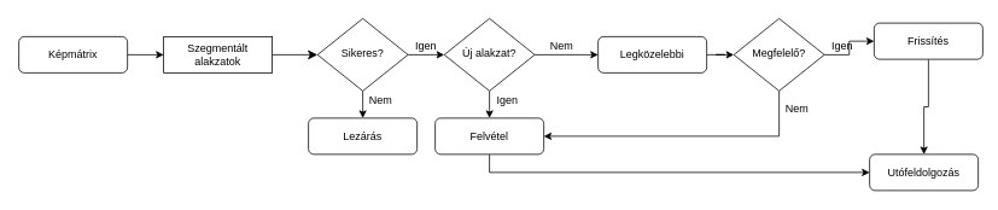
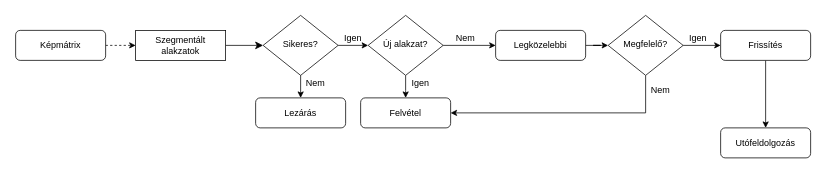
  <mxCell id="0" />
  <mxCell id="1" parent="0" />
  <mxCell id="2" value="" style="rounded=0;html=1;jettySize=auto;orthogonalLoop=1;fontSize=11;endArrow=classic;endFill=1;endSize=8;strokeWidth=1;shadow=0;labelBackgroundColor=none;edgeStyle=orthogonalEdgeStyle;" parent="1" source="3" target="4" edge="1"><mxGeometry relative="1" as="geometry" /></mxCell>
  <mxCell id="3" value="Szegmentált alakzatok" style="whiteSpace=wrap;html=1;fontSize=12;glass=0;strokeWidth=1;shadow=0;rounded=0;" parent="1" vertex="1"><mxGeometry x="180" y="40" width="120" height="40" as="geometry" /></mxCell>
  <mxCell id="4" value="Sikeres?" style="rhombus;whiteSpace=wrap;html=1;shadow=0;fontFamily=Helvetica;fontSize=12;align=center;strokeWidth=1;spacing=6;spacingTop=-4;" parent="1" vertex="1"><mxGeometry x="350" y="20" width="100" height="80" as="geometry" /></mxCell>
- <mxCell id="5" value="" style="edgeStyle=orthogonalEdgeStyle;rounded=0;orthogonalLoop=1;jettySize=auto;html=1;" parent="1" source="6" target="3" edge="1"><mxGeometry relative="1" as="geometry" /></mxCell>
+ <mxCell id="5" value="" style="edgeStyle=orthogonalEdgeStyle;rounded=0;orthogonalLoop=1;jettySize=auto;html=1;dashed=1;" parent="1" source="6" target="3" edge="1"><mxGeometry relative="1" as="geometry" /></mxCell>
  <mxCell id="6" value="Képmátrix" style="rounded=1;whiteSpace=wrap;html=1;fontSize=12;glass=0;strokeWidth=1;shadow=0;" parent="1" vertex="1"><mxGeometry x="20" y="40" width="120" height="40" as="geometry" /></mxCell>
  <mxCell id="7" value="" style="endArrow=classic;html=1;exitX=0.5;exitY=1;exitDx=0;exitDy=0;" edge="1" parent="1" source="4"><mxGeometry width="50" height="50" relative="1" as="geometry"><mxPoint x="440" y="60" as="sourcePoint" /><mxPoint x="400" y="130" as="targetPoint" /></mxGeometry></mxCell>
  <mxCell id="8" value="Lezárás" style="rounded=1;whiteSpace=wrap;html=1;fontSize=12;glass=0;strokeWidth=1;shadow=0;" vertex="1" parent="1"><mxGeometry x="340" y="130" width="120" height="40" as="geometry" /></mxCell>
  <mxCell id="9" value="Nem" style="text;html=1;strokeColor=none;fillColor=none;align=center;verticalAlign=middle;whiteSpace=wrap;rounded=0;" vertex="1" parent="1"><mxGeometry x="400" y="100" width="40" height="20" as="geometry" /></mxCell>
  <mxCell id="10" value="Igen" style="text;html=1;strokeColor=none;fillColor=none;align=center;verticalAlign=middle;whiteSpace=wrap;rounded=0;" vertex="1" parent="1"><mxGeometry x="450" y="40" width="40" height="20" as="geometry" /></mxCell>
  <mxCell id="11" value="" style="edgeStyle=orthogonalEdgeStyle;rounded=0;orthogonalLoop=1;jettySize=auto;html=1;" edge="1" parent="1" source="12"><mxGeometry relative="1" as="geometry"><mxPoint x="540" y="130" as="targetPoint" /></mxGeometry></mxCell>
  <mxCell id="12" value="Új alakzat?" style="rhombus;whiteSpace=wrap;html=1;shadow=0;fontFamily=Helvetica;fontSize=12;align=center;strokeWidth=1;spacing=6;spacingTop=-4;" vertex="1" parent="1"><mxGeometry x="490" y="20" width="100" height="80" as="geometry" /></mxCell>
  <mxCell id="13" value="" style="endArrow=classic;html=1;entryX=0;entryY=0.5;entryDx=0;entryDy=0;" edge="1" parent="1" target="12"><mxGeometry width="50" height="50" relative="1" as="geometry"><mxPoint x="450" y="60" as="sourcePoint" /><mxPoint x="490" y="10" as="targetPoint" /></mxGeometry></mxCell>
  <mxCell id="14" value="" style="endArrow=classic;html=1;exitX=1;exitY=0.5;exitDx=0;exitDy=0;" edge="1" parent="1" source="12"><mxGeometry width="50" height="50" relative="1" as="geometry"><mxPoint x="440" y="60" as="sourcePoint" /><mxPoint x="660" y="60" as="targetPoint" /></mxGeometry></mxCell>
- <mxCell id="15" style="edgeStyle=orthogonalEdgeStyle;rounded=0;orthogonalLoop=1;jettySize=auto;html=1;entryX=0;entryY=0.5;entryDx=0;entryDy=0;" edge="1" parent="1" source="16" target="28"><mxGeometry relative="1" as="geometry"><Array as="points"><mxPoint x="540" y="190" /></Array></mxGeometry></mxCell>
  <mxCell id="16" value="Felvétel" style="rounded=1;whiteSpace=wrap;html=1;fontSize=12;glass=0;strokeWidth=1;shadow=0;" vertex="1" parent="1"><mxGeometry x="480" y="130" width="120" height="40" as="geometry" /></mxCell>
  <mxCell id="17" value="Igen" style="text;html=1;strokeColor=none;fillColor=none;align=center;verticalAlign=middle;whiteSpace=wrap;rounded=0;" vertex="1" parent="1"><mxGeometry x="540" y="100" width="40" height="20" as="geometry" /></mxCell>
  <mxCell id="18" value="Nem" style="text;html=1;strokeColor=none;fillColor=none;align=center;verticalAlign=middle;whiteSpace=wrap;rounded=0;" vertex="1" parent="1"><mxGeometry x="600" y="40" width="40" height="20" as="geometry" /></mxCell>
  <mxCell id="19" style="edgeStyle=orthogonalEdgeStyle;rounded=0;orthogonalLoop=1;jettySize=auto;html=1;entryX=0;entryY=0.5;entryDx=0;entryDy=0;" edge="1" parent="1" source="20" target="23"><mxGeometry relative="1" as="geometry" /></mxCell>
  <mxCell id="20" value="Legközelebbi" style="rounded=1;whiteSpace=wrap;html=1;fontSize=12;glass=0;strokeWidth=1;shadow=0;" vertex="1" parent="1"><mxGeometry x="660" y="40" width="120" height="40" as="geometry" /></mxCell>
  <mxCell id="21" style="edgeStyle=orthogonalEdgeStyle;rounded=0;orthogonalLoop=1;jettySize=auto;html=1;entryX=1;entryY=0.5;entryDx=0;entryDy=0;" edge="1" parent="1" source="23" target="16"><mxGeometry relative="1" as="geometry"><Array as="points"><mxPoint x="860" y="150" /></Array></mxGeometry></mxCell>
  <mxCell id="22" style="edgeStyle=orthogonalEdgeStyle;rounded=0;orthogonalLoop=1;jettySize=auto;html=1;entryX=0;entryY=0.5;entryDx=0;entryDy=0;" edge="1" parent="1" source="23" target="27"><mxGeometry relative="1" as="geometry" /></mxCell>
  <mxCell id="23" value="Megfelelő?" style="rhombus;whiteSpace=wrap;html=1;shadow=0;fontFamily=Helvetica;fontSize=12;align=center;strokeWidth=1;spacing=6;spacingTop=-4;" vertex="1" parent="1"><mxGeometry x="810" y="20" width="100" height="80" as="geometry" /></mxCell>
  <mxCell id="24" value="Nem" style="text;html=1;strokeColor=none;fillColor=none;align=center;verticalAlign=middle;whiteSpace=wrap;rounded=0;" vertex="1" parent="1"><mxGeometry x="860" y="110" width="40" height="20" as="geometry" /></mxCell>
  <mxCell id="25" value="Igen" style="text;html=1;strokeColor=none;fillColor=none;align=center;verticalAlign=middle;whiteSpace=wrap;rounded=0;" vertex="1" parent="1"><mxGeometry x="910" y="40" width="40" height="20" as="geometry" /></mxCell>
  <mxCell id="26" style="edgeStyle=orthogonalEdgeStyle;rounded=0;orthogonalLoop=1;jettySize=auto;html=1;entryX=0.5;entryY=0;entryDx=0;entryDy=0;" edge="1" parent="1" source="27" target="28"><mxGeometry relative="1" as="geometry" /></mxCell>
- <mxCell id="27" value="Frissítés" style="rounded=1;whiteSpace=wrap;html=1;fontSize=12;glass=0;strokeWidth=1;shadow=0;" vertex="1" parent="1"><mxGeometry x="965" y="25" width="120" height="40" as="geometry" /></mxCell>
+ <mxCell id="27" value="Frissítés" style="rounded=1;whiteSpace=wrap;html=1;fontSize=12;glass=0;strokeWidth=1;shadow=0;" vertex="1" parent="1"><mxGeometry x="960" y="40" width="120" height="40" as="geometry" /></mxCell>
  <mxCell id="28" value="Utófeldolgozás" style="rounded=1;whiteSpace=wrap;html=1;fontSize=12;glass=0;strokeWidth=1;shadow=0;" vertex="1" parent="1"><mxGeometry x="960" y="170" width="120" height="40" as="geometry" /></mxCell>
